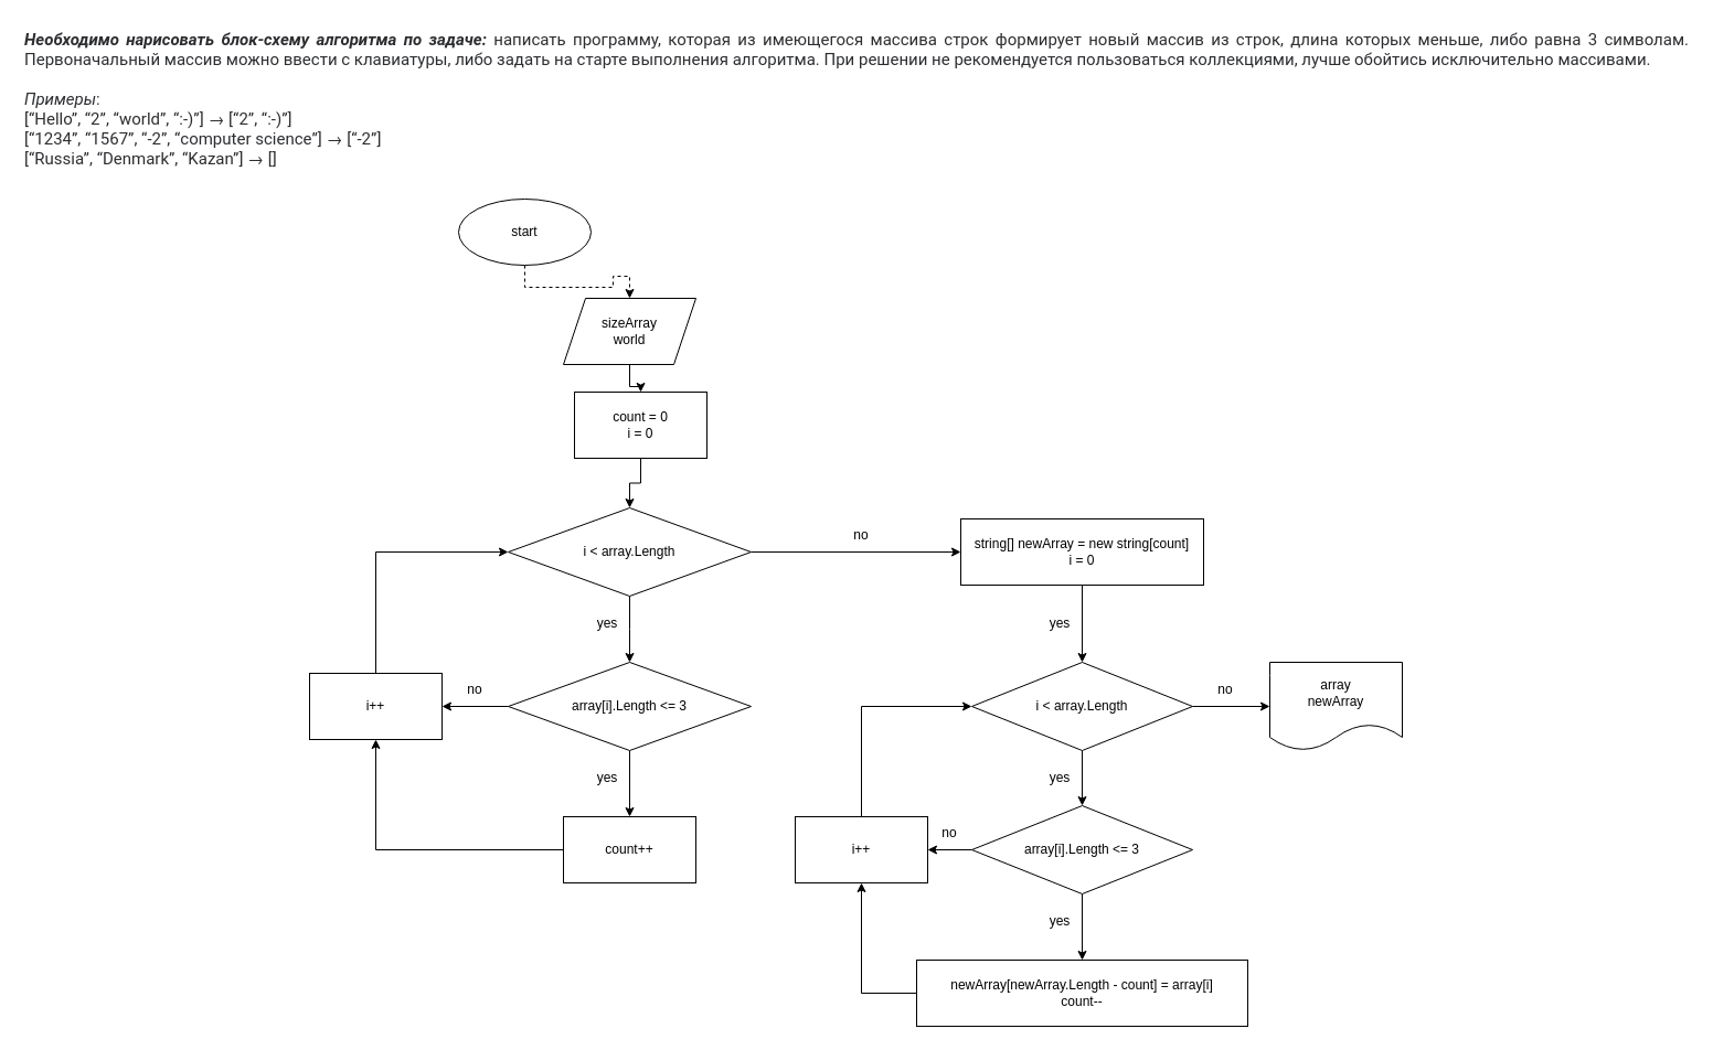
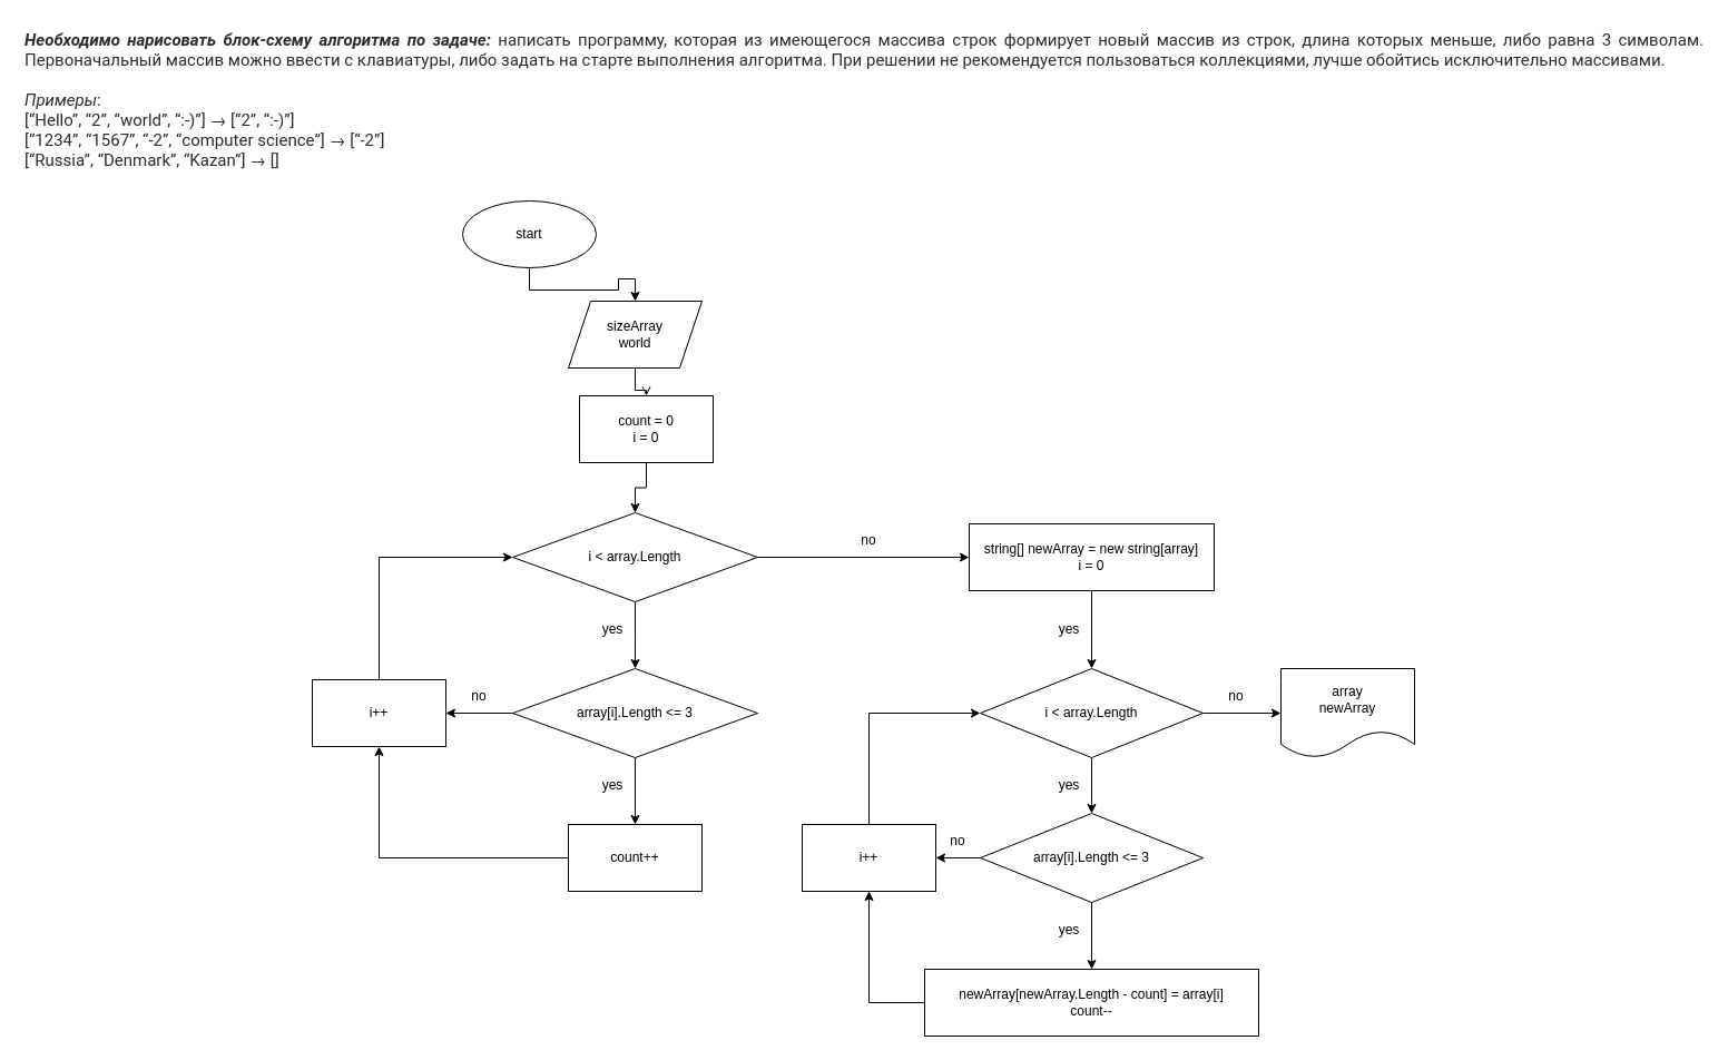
  <mxCell id="0" />
  <mxCell id="1" parent="0" />
- <mxCell id="2" value="" style="edgeStyle=orthogonalEdgeStyle;rounded=0;orthogonalLoop=1;jettySize=auto;html=1;dashed=1;" parent="1" source="3" target="5" edge="1"><mxGeometry relative="1" as="geometry" /></mxCell>
+ <mxCell id="2" value="" style="edgeStyle=orthogonalEdgeStyle;rounded=0;orthogonalLoop=1;jettySize=auto;html=1;" parent="1" source="3" target="5" edge="1"><mxGeometry relative="1" as="geometry" /></mxCell>
  <mxCell id="3" value="start" style="ellipse;whiteSpace=wrap;html=1;" parent="1" vertex="1"><mxGeometry x="415" y="180" width="120" height="60" as="geometry" /></mxCell>
- <mxCell id="4" value="" style="edgeStyle=orthogonalEdgeStyle;rounded=0;orthogonalLoop=1;jettySize=auto;html=1;" parent="1" source="5" target="7" edge="1"><mxGeometry relative="1" as="geometry" /></mxCell>
+ <mxCell id="4" value="" style="edgeStyle=orthogonalEdgeStyle;rounded=0;orthogonalLoop=1;jettySize=auto;html=1;endArrow=open;" parent="1" source="5" target="7" edge="1"><mxGeometry relative="1" as="geometry" /></mxCell>
  <mxCell id="5" value="sizeArray&lt;br&gt;world" style="shape=parallelogram;perimeter=parallelogramPerimeter;whiteSpace=wrap;html=1;fixedSize=1;" parent="1" vertex="1"><mxGeometry x="510" y="270" width="120" height="60" as="geometry" /></mxCell>
  <mxCell id="6" value="" style="edgeStyle=orthogonalEdgeStyle;rounded=0;orthogonalLoop=1;jettySize=auto;html=1;" parent="1" source="7" target="10" edge="1"><mxGeometry relative="1" as="geometry" /></mxCell>
  <mxCell id="7" value="count = 0&lt;br&gt;i = 0" style="whiteSpace=wrap;html=1;" parent="1" vertex="1"><mxGeometry x="520" y="355" width="120" height="60" as="geometry" /></mxCell>
  <mxCell id="8" value="" style="edgeStyle=orthogonalEdgeStyle;rounded=0;orthogonalLoop=1;jettySize=auto;html=1;" parent="1" source="10" edge="1"><mxGeometry relative="1" as="geometry"><mxPoint x="570" y="600" as="targetPoint" /></mxGeometry></mxCell>
  <mxCell id="9" style="edgeStyle=orthogonalEdgeStyle;rounded=0;orthogonalLoop=1;jettySize=auto;html=1;" parent="1" source="10" target="21" edge="1"><mxGeometry relative="1" as="geometry" /></mxCell>
  <mxCell id="10" value="i &amp;lt; array.Length" style="rhombus;whiteSpace=wrap;html=1;" parent="1" vertex="1"><mxGeometry x="460" y="460" width="220" height="80" as="geometry" /></mxCell>
  <mxCell id="11" value="yes" style="text;html=1;strokeColor=none;fillColor=none;align=center;verticalAlign=middle;whiteSpace=wrap;rounded=0;" parent="1" vertex="1"><mxGeometry x="520" y="550" width="60" height="30" as="geometry" /></mxCell>
  <mxCell id="12" value="" style="edgeStyle=orthogonalEdgeStyle;rounded=0;orthogonalLoop=1;jettySize=auto;html=1;" parent="1" source="14" target="16" edge="1"><mxGeometry relative="1" as="geometry" /></mxCell>
  <mxCell id="13" style="edgeStyle=orthogonalEdgeStyle;rounded=0;orthogonalLoop=1;jettySize=auto;html=1;entryX=1;entryY=0.5;entryDx=0;entryDy=0;" parent="1" source="14" target="19" edge="1"><mxGeometry relative="1" as="geometry"><mxPoint x="420" y="670" as="targetPoint" /></mxGeometry></mxCell>
  <mxCell id="14" value="array[i].Length &amp;lt;= 3" style="rhombus;whiteSpace=wrap;html=1;" parent="1" vertex="1"><mxGeometry x="460" y="600" width="220" height="80" as="geometry" /></mxCell>
  <mxCell id="15" value="" style="edgeStyle=orthogonalEdgeStyle;rounded=0;orthogonalLoop=1;jettySize=auto;html=1;" parent="1" source="16" target="19" edge="1"><mxGeometry relative="1" as="geometry" /></mxCell>
  <mxCell id="16" value="count++" style="whiteSpace=wrap;html=1;" parent="1" vertex="1"><mxGeometry x="510" y="740" width="120" height="60" as="geometry" /></mxCell>
  <mxCell id="17" value="yes" style="text;html=1;strokeColor=none;fillColor=none;align=center;verticalAlign=middle;whiteSpace=wrap;rounded=0;" parent="1" vertex="1"><mxGeometry x="520" y="690" width="60" height="30" as="geometry" /></mxCell>
  <mxCell id="18" style="edgeStyle=orthogonalEdgeStyle;rounded=0;orthogonalLoop=1;jettySize=auto;html=1;entryX=0;entryY=0.5;entryDx=0;entryDy=0;exitX=0.5;exitY=0;exitDx=0;exitDy=0;" parent="1" source="19" target="10" edge="1"><mxGeometry relative="1" as="geometry" /></mxCell>
  <mxCell id="19" value="i++" style="whiteSpace=wrap;html=1;" parent="1" vertex="1"><mxGeometry x="280" y="610" width="120" height="60" as="geometry" /></mxCell>
  <mxCell id="20" value="" style="edgeStyle=orthogonalEdgeStyle;rounded=0;orthogonalLoop=1;jettySize=auto;html=1;" parent="1" source="21" target="26" edge="1"><mxGeometry relative="1" as="geometry" /></mxCell>
- <mxCell id="21" value="string[] newArray = new string[count]&lt;br&gt;i = 0" style="whiteSpace=wrap;html=1;" parent="1" vertex="1"><mxGeometry x="870" y="470" width="220" height="60" as="geometry" /></mxCell>
+ <mxCell id="21" value="string[] newArray = new string[array]&lt;br&gt;i = 0" style="whiteSpace=wrap;html=1;" parent="1" vertex="1"><mxGeometry x="870" y="470" width="220" height="60" as="geometry" /></mxCell>
  <mxCell id="22" value="no" style="text;html=1;strokeColor=none;fillColor=none;align=center;verticalAlign=middle;whiteSpace=wrap;rounded=0;" parent="1" vertex="1"><mxGeometry x="400" y="610" width="60" height="30" as="geometry" /></mxCell>
  <mxCell id="23" value="no" style="text;html=1;strokeColor=none;fillColor=none;align=center;verticalAlign=middle;whiteSpace=wrap;rounded=0;" parent="1" vertex="1"><mxGeometry x="750" y="470" width="60" height="30" as="geometry" /></mxCell>
  <mxCell id="24" value="" style="edgeStyle=orthogonalEdgeStyle;rounded=0;orthogonalLoop=1;jettySize=auto;html=1;" parent="1" source="26" target="29" edge="1"><mxGeometry relative="1" as="geometry" /></mxCell>
  <mxCell id="25" value="" style="edgeStyle=orthogonalEdgeStyle;rounded=0;orthogonalLoop=1;jettySize=auto;html=1;" parent="1" source="26" target="38" edge="1"><mxGeometry relative="1" as="geometry" /></mxCell>
  <mxCell id="26" value="i &amp;lt; array.Length" style="rhombus;whiteSpace=wrap;html=1;" parent="1" vertex="1"><mxGeometry x="880" y="600" width="200" height="80" as="geometry" /></mxCell>
  <mxCell id="27" value="" style="edgeStyle=orthogonalEdgeStyle;rounded=0;orthogonalLoop=1;jettySize=auto;html=1;" parent="1" source="29" target="31" edge="1"><mxGeometry relative="1" as="geometry" /></mxCell>
  <mxCell id="28" value="" style="edgeStyle=orthogonalEdgeStyle;rounded=0;orthogonalLoop=1;jettySize=auto;html=1;" parent="1" source="29" target="36" edge="1"><mxGeometry relative="1" as="geometry" /></mxCell>
  <mxCell id="29" value="array[i].Length &amp;lt;= 3" style="rhombus;whiteSpace=wrap;html=1;" parent="1" vertex="1"><mxGeometry x="880" y="730" width="200" height="80" as="geometry" /></mxCell>
  <mxCell id="30" style="edgeStyle=orthogonalEdgeStyle;rounded=0;orthogonalLoop=1;jettySize=auto;html=1;entryX=0.5;entryY=1;entryDx=0;entryDy=0;" parent="1" source="31" target="36" edge="1"><mxGeometry relative="1" as="geometry"><Array as="points"><mxPoint x="780" y="900" /></Array></mxGeometry></mxCell>
  <mxCell id="31" value="newArray[newArray.Length - count] = array[i]&lt;br&gt;count--" style="whiteSpace=wrap;html=1;" parent="1" vertex="1"><mxGeometry x="830" y="870" width="300" height="60" as="geometry" /></mxCell>
  <mxCell id="32" value="yes" style="text;html=1;strokeColor=none;fillColor=none;align=center;verticalAlign=middle;whiteSpace=wrap;rounded=0;" parent="1" vertex="1"><mxGeometry x="930" y="550" width="60" height="30" as="geometry" /></mxCell>
  <mxCell id="33" value="yes" style="text;html=1;strokeColor=none;fillColor=none;align=center;verticalAlign=middle;whiteSpace=wrap;rounded=0;" parent="1" vertex="1"><mxGeometry x="930" y="690" width="60" height="30" as="geometry" /></mxCell>
  <mxCell id="34" value="yes" style="text;html=1;strokeColor=none;fillColor=none;align=center;verticalAlign=middle;whiteSpace=wrap;rounded=0;" parent="1" vertex="1"><mxGeometry x="930" y="820" width="60" height="30" as="geometry" /></mxCell>
  <mxCell id="35" style="edgeStyle=orthogonalEdgeStyle;rounded=0;orthogonalLoop=1;jettySize=auto;html=1;entryX=0;entryY=0.5;entryDx=0;entryDy=0;" parent="1" source="36" target="26" edge="1"><mxGeometry relative="1" as="geometry"><Array as="points"><mxPoint x="780" y="640" /></Array></mxGeometry></mxCell>
  <mxCell id="36" value="i++" style="whiteSpace=wrap;html=1;" parent="1" vertex="1"><mxGeometry x="720" y="740" width="120" height="60" as="geometry" /></mxCell>
  <mxCell id="37" value="no" style="text;html=1;strokeColor=none;fillColor=none;align=center;verticalAlign=middle;whiteSpace=wrap;rounded=0;" parent="1" vertex="1"><mxGeometry x="830" y="740" width="60" height="30" as="geometry" /></mxCell>
  <mxCell id="38" value="array&lt;br&gt;newArray" style="shape=document;whiteSpace=wrap;html=1;boundedLbl=1;" parent="1" vertex="1"><mxGeometry x="1150" y="600" width="120" height="80" as="geometry" /></mxCell>
  <mxCell id="39" value="no" style="text;html=1;strokeColor=none;fillColor=none;align=center;verticalAlign=middle;whiteSpace=wrap;rounded=0;" parent="1" vertex="1"><mxGeometry x="1080" y="610" width="60" height="30" as="geometry" /></mxCell>
  <mxCell id="40" value="&lt;div style=&quot;text-align: justify;&quot;&gt;&lt;span style=&quot;box-sizing: border-box; color: rgb(44, 45, 48); font-family: Roboto, &amp;quot;San Francisco&amp;quot;, &amp;quot;Helvetica Neue&amp;quot;, Helvetica, Arial; font-size: 15px; background-color: rgb(255, 255, 255);&quot;&gt;&lt;b style=&quot;font-style: italic;&quot;&gt;Необходимо нарисовать блок-схему алгоритма по задаче: &lt;/b&gt;н&lt;/span&gt;&lt;span style=&quot;color: rgb(44, 45, 48); font-family: Roboto, &amp;quot;San Francisco&amp;quot;, &amp;quot;Helvetica Neue&amp;quot;, Helvetica, Arial; font-size: 15px; background-color: rgb(255, 255, 255);&quot;&gt;аписать программу, которая из имеющегося массива строк формирует новый массив из строк, длина которых меньше, либо равна 3 символам. Первоначальный массив можно ввести с клавиатуры, либо задать на старте выполнения алгоритма. При решении не рекомендуется пользоваться коллекциями, лучше обойтись исключительно массивами.&lt;/span&gt;&lt;/div&gt;&lt;a style=&quot;box-sizing: border-box; background-color: rgb(255, 255, 255); color: rgb(37, 133, 238); text-decoration: underline; cursor: pointer; overflow-wrap: break-word; font-family: Roboto, &amp;quot;San Francisco&amp;quot;, &amp;quot;Helvetica Neue&amp;quot;, Helvetica, Arial; font-size: 15px; font-style: normal; font-variant-ligatures: normal; font-variant-caps: normal; font-weight: 400; letter-spacing: normal; orphans: 2; text-align: start; text-indent: 0px; text-transform: none; widows: 2; word-spacing: 0px; -webkit-text-stroke-width: 0px;&quot; target=&quot;_blank&quot; href=&quot;https://gb.ru/lessons/342341/homework&quot;&gt;&lt;/a&gt;&lt;br style=&quot;box-sizing: border-box; color: rgb(44, 45, 48); font-family: Roboto, &amp;quot;San Francisco&amp;quot;, &amp;quot;Helvetica Neue&amp;quot;, Helvetica, Arial; font-size: 15px; font-style: normal; font-variant-ligatures: normal; font-variant-caps: normal; font-weight: 400; letter-spacing: normal; orphans: 2; text-align: start; text-indent: 0px; text-transform: none; widows: 2; word-spacing: 0px; -webkit-text-stroke-width: 0px; background-color: rgb(255, 255, 255); text-decoration-thickness: initial; text-decoration-style: initial; text-decoration-color: initial;&quot;&gt;&lt;em style=&quot;box-sizing: border-box; color: rgb(44, 45, 48); font-family: Roboto, &amp;quot;San Francisco&amp;quot;, &amp;quot;Helvetica Neue&amp;quot;, Helvetica, Arial; font-size: 15px; font-variant-ligatures: normal; font-variant-caps: normal; font-weight: 400; letter-spacing: normal; orphans: 2; text-align: start; text-indent: 0px; text-transform: none; widows: 2; word-spacing: 0px; -webkit-text-stroke-width: 0px; background-color: rgb(255, 255, 255); text-decoration-thickness: initial; text-decoration-style: initial; text-decoration-color: initial;&quot;&gt;Примеры&lt;/em&gt;&lt;span style=&quot;color: rgb(44, 45, 48); font-family: Roboto, &amp;quot;San Francisco&amp;quot;, &amp;quot;Helvetica Neue&amp;quot;, Helvetica, Arial; font-size: 15px; font-style: normal; font-variant-ligatures: normal; font-variant-caps: normal; font-weight: 400; letter-spacing: normal; orphans: 2; text-align: start; text-indent: 0px; text-transform: none; widows: 2; word-spacing: 0px; -webkit-text-stroke-width: 0px; background-color: rgb(255, 255, 255); text-decoration-thickness: initial; text-decoration-style: initial; text-decoration-color: initial; float: none; display: inline !important;&quot;&gt;:&lt;/span&gt;&lt;br style=&quot;box-sizing: border-box; color: rgb(44, 45, 48); font-family: Roboto, &amp;quot;San Francisco&amp;quot;, &amp;quot;Helvetica Neue&amp;quot;, Helvetica, Arial; font-size: 15px; font-style: normal; font-variant-ligatures: normal; font-variant-caps: normal; font-weight: 400; letter-spacing: normal; orphans: 2; text-align: start; text-indent: 0px; text-transform: none; widows: 2; word-spacing: 0px; -webkit-text-stroke-width: 0px; background-color: rgb(255, 255, 255); text-decoration-thickness: initial; text-decoration-style: initial; text-decoration-color: initial;&quot;&gt;&lt;span style=&quot;color: rgb(44, 45, 48); font-family: Roboto, &amp;quot;San Francisco&amp;quot;, &amp;quot;Helvetica Neue&amp;quot;, Helvetica, Arial; font-size: 15px; font-style: normal; font-variant-ligatures: normal; font-variant-caps: normal; font-weight: 400; letter-spacing: normal; orphans: 2; text-align: start; text-indent: 0px; text-transform: none; widows: 2; word-spacing: 0px; -webkit-text-stroke-width: 0px; background-color: rgb(255, 255, 255); text-decoration-thickness: initial; text-decoration-style: initial; text-decoration-color: initial; float: none; display: inline !important;&quot;&gt;[“Hello”, “2”, “world”, “:-)”] → [“2”, “:-)”]&lt;/span&gt;&lt;br style=&quot;box-sizing: border-box; color: rgb(44, 45, 48); font-family: Roboto, &amp;quot;San Francisco&amp;quot;, &amp;quot;Helvetica Neue&amp;quot;, Helvetica, Arial; font-size: 15px; font-style: normal; font-variant-ligatures: normal; font-variant-caps: normal; font-weight: 400; letter-spacing: normal; orphans: 2; text-align: start; text-indent: 0px; text-transform: none; widows: 2; word-spacing: 0px; -webkit-text-stroke-width: 0px; background-color: rgb(255, 255, 255); text-decoration-thickness: initial; text-decoration-style: initial; text-decoration-color: initial;&quot;&gt;&lt;span style=&quot;color: rgb(44, 45, 48); font-family: Roboto, &amp;quot;San Francisco&amp;quot;, &amp;quot;Helvetica Neue&amp;quot;, Helvetica, Arial; font-size: 15px; font-style: normal; font-variant-ligatures: normal; font-variant-caps: normal; font-weight: 400; letter-spacing: normal; orphans: 2; text-align: start; text-indent: 0px; text-transform: none; widows: 2; word-spacing: 0px; -webkit-text-stroke-width: 0px; background-color: rgb(255, 255, 255); text-decoration-thickness: initial; text-decoration-style: initial; text-decoration-color: initial; float: none; display: inline !important;&quot;&gt;[“1234”, “1567”, “-2”, “computer science”] → [“-2”]&lt;/span&gt;&lt;br style=&quot;box-sizing: border-box; color: rgb(44, 45, 48); font-family: Roboto, &amp;quot;San Francisco&amp;quot;, &amp;quot;Helvetica Neue&amp;quot;, Helvetica, Arial; font-size: 15px; font-style: normal; font-variant-ligatures: normal; font-variant-caps: normal; font-weight: 400; letter-spacing: normal; orphans: 2; text-align: start; text-indent: 0px; text-transform: none; widows: 2; word-spacing: 0px; -webkit-text-stroke-width: 0px; background-color: rgb(255, 255, 255); text-decoration-thickness: initial; text-decoration-style: initial; text-decoration-color: initial;&quot;&gt;&lt;span style=&quot;color: rgb(44, 45, 48); font-family: Roboto, &amp;quot;San Francisco&amp;quot;, &amp;quot;Helvetica Neue&amp;quot;, Helvetica, Arial; font-size: 15px; font-style: normal; font-variant-ligatures: normal; font-variant-caps: normal; font-weight: 400; letter-spacing: normal; orphans: 2; text-align: start; text-indent: 0px; text-transform: none; widows: 2; word-spacing: 0px; -webkit-text-stroke-width: 0px; background-color: rgb(255, 255, 255); text-decoration-thickness: initial; text-decoration-style: initial; text-decoration-color: initial; float: none; display: inline !important;&quot;&gt;[“Russia”, “Denmark”, “Kazan”] → []&lt;/span&gt;" style="text;whiteSpace=wrap;html=1;" vertex="1" parent="1"><mxGeometry x="20" y="20" width="1510" height="150" as="geometry" /></mxCell>
